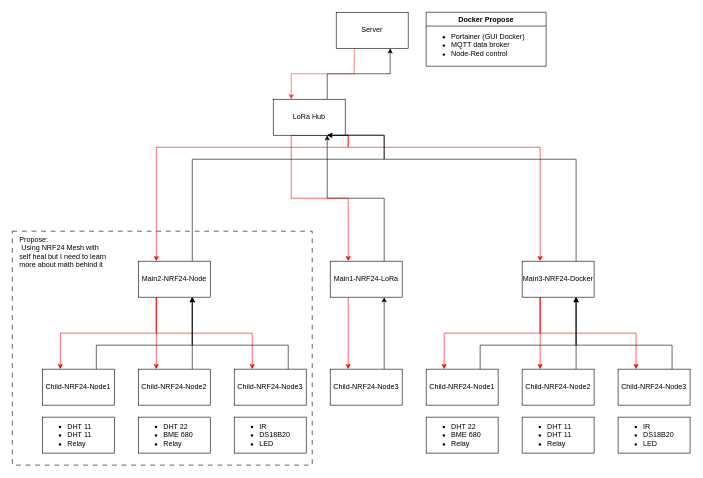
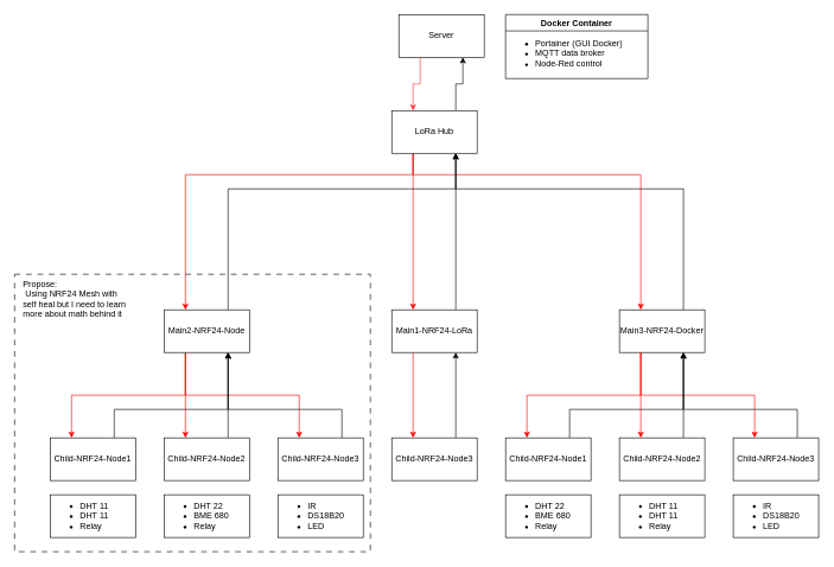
  <mxCell id="0" />
  <mxCell id="1" parent="0" />
  <mxCell id="2" style="edgeStyle=orthogonalEdgeStyle;rounded=0;orthogonalLoop=1;jettySize=auto;html=1;exitX=0.75;exitY=0;exitDx=0;exitDy=0;entryX=0.75;entryY=1;entryDx=0;entryDy=0;" edge="1" parent="1" source="4" target="9"><mxGeometry relative="1" as="geometry" /></mxCell>
  <mxCell id="3" style="edgeStyle=orthogonalEdgeStyle;rounded=0;orthogonalLoop=1;jettySize=auto;html=1;exitX=0.25;exitY=1;exitDx=0;exitDy=0;entryX=0.25;entryY=0;entryDx=0;entryDy=0;strokeColor=#FF0000;" edge="1" parent="1" source="4" target="41"><mxGeometry relative="1" as="geometry" /></mxCell>
  <mxCell id="4" value="Main1-NRF24-LoRa" style="rounded=0;whiteSpace=wrap;html=1;" vertex="1" parent="1"><mxGeometry x="550" y="435" width="120" height="60" as="geometry" /></mxCell>
  <mxCell id="5" style="edgeStyle=orthogonalEdgeStyle;rounded=0;orthogonalLoop=1;jettySize=auto;html=1;exitX=0.25;exitY=1;exitDx=0;exitDy=0;entryX=0.25;entryY=0;entryDx=0;entryDy=0;strokeColor=#FF0000;" edge="1" parent="1" source="9" target="4"><mxGeometry relative="1" as="geometry" /></mxCell>
  <mxCell id="6" style="edgeStyle=orthogonalEdgeStyle;rounded=0;orthogonalLoop=1;jettySize=auto;html=1;exitX=0.75;exitY=0;exitDx=0;exitDy=0;entryX=0.75;entryY=1;entryDx=0;entryDy=0;" edge="1" parent="1" source="9" target="11"><mxGeometry relative="1" as="geometry" /></mxCell>
  <mxCell id="7" style="edgeStyle=orthogonalEdgeStyle;rounded=0;orthogonalLoop=1;jettySize=auto;html=1;exitX=0.25;exitY=1;exitDx=0;exitDy=0;entryX=0.25;entryY=0;entryDx=0;entryDy=0;strokeColor=#FF0000;" edge="1" parent="1" source="9" target="16"><mxGeometry relative="1" as="geometry"><Array as="points"><mxPoint x="580" y="245" /><mxPoint x="260" y="245" /></Array></mxGeometry></mxCell>
  <mxCell id="8" style="edgeStyle=orthogonalEdgeStyle;rounded=0;orthogonalLoop=1;jettySize=auto;html=1;exitX=0.25;exitY=1;exitDx=0;exitDy=0;entryX=0.25;entryY=0;entryDx=0;entryDy=0;strokeColor=#FF0000;" edge="1" parent="1" source="9" target="21"><mxGeometry relative="1" as="geometry"><Array as="points"><mxPoint x="580" y="245" /><mxPoint x="900" y="245" /></Array></mxGeometry></mxCell>
- <mxCell id="9" value="LoRa Hub" style="rounded=0;whiteSpace=wrap;html=1;" vertex="1" parent="1"><mxGeometry x="455" y="165" width="120" height="60" as="geometry" /></mxCell>
+ <mxCell id="9" value="LoRa Hub" style="rounded=0;whiteSpace=wrap;html=1;" vertex="1" parent="1"><mxGeometry x="550" y="155" width="120" height="60" as="geometry" /></mxCell>
  <mxCell id="10" style="edgeStyle=orthogonalEdgeStyle;rounded=0;orthogonalLoop=1;jettySize=auto;html=1;exitX=0.25;exitY=1;exitDx=0;exitDy=0;entryX=0.25;entryY=0;entryDx=0;entryDy=0;strokeColor=#FF3333;" edge="1" parent="1" source="11" target="9"><mxGeometry relative="1" as="geometry" /></mxCell>
  <mxCell id="11" value="Server" style="rounded=0;whiteSpace=wrap;html=1;" vertex="1" parent="1"><mxGeometry x="560" y="20" width="120" height="60" as="geometry" /></mxCell>
  <mxCell id="12" style="edgeStyle=orthogonalEdgeStyle;rounded=0;orthogonalLoop=1;jettySize=auto;html=1;exitX=0.75;exitY=0;exitDx=0;exitDy=0;entryX=0.75;entryY=1;entryDx=0;entryDy=0;" edge="1" parent="1" source="16" target="9"><mxGeometry relative="1" as="geometry"><Array as="points"><mxPoint x="320" y="265" /><mxPoint x="640" y="265" /></Array></mxGeometry></mxCell>
  <mxCell id="13" style="edgeStyle=orthogonalEdgeStyle;rounded=0;orthogonalLoop=1;jettySize=auto;html=1;exitX=0.25;exitY=1;exitDx=0;exitDy=0;entryX=0.25;entryY=0;entryDx=0;entryDy=0;strokeColor=#FF0000;" edge="1" parent="1" source="16" target="23"><mxGeometry relative="1" as="geometry" /></mxCell>
  <mxCell id="14" style="edgeStyle=orthogonalEdgeStyle;rounded=0;orthogonalLoop=1;jettySize=auto;html=1;exitX=0.25;exitY=1;exitDx=0;exitDy=0;entryX=0.25;entryY=0;entryDx=0;entryDy=0;strokeColor=#FF0000;" edge="1" parent="1" source="16" target="25"><mxGeometry relative="1" as="geometry" /></mxCell>
  <mxCell id="15" style="edgeStyle=orthogonalEdgeStyle;rounded=0;orthogonalLoop=1;jettySize=auto;html=1;exitX=0.25;exitY=1;exitDx=0;exitDy=0;entryX=0.25;entryY=0;entryDx=0;entryDy=0;strokeColor=#FF0000;" edge="1" parent="1" source="16" target="27"><mxGeometry relative="1" as="geometry" /></mxCell>
  <mxCell id="16" value="Main2-NRF24-Node" style="rounded=0;whiteSpace=wrap;html=1;" vertex="1" parent="1"><mxGeometry x="230" y="435" width="120" height="60" as="geometry" /></mxCell>
  <mxCell id="17" style="edgeStyle=orthogonalEdgeStyle;rounded=0;orthogonalLoop=1;jettySize=auto;html=1;exitX=0.75;exitY=0;exitDx=0;exitDy=0;entryX=0.75;entryY=1;entryDx=0;entryDy=0;" edge="1" parent="1" source="21" target="9"><mxGeometry relative="1" as="geometry"><Array as="points"><mxPoint x="960" y="265" /><mxPoint x="640" y="265" /></Array></mxGeometry></mxCell>
  <mxCell id="18" style="edgeStyle=orthogonalEdgeStyle;rounded=0;orthogonalLoop=1;jettySize=auto;html=1;exitX=0.25;exitY=1;exitDx=0;exitDy=0;entryX=0.25;entryY=0;entryDx=0;entryDy=0;strokeColor=#FF0000;" edge="1" parent="1" source="21" target="29"><mxGeometry relative="1" as="geometry" /></mxCell>
  <mxCell id="19" style="edgeStyle=orthogonalEdgeStyle;rounded=0;orthogonalLoop=1;jettySize=auto;html=1;exitX=0.25;exitY=1;exitDx=0;exitDy=0;entryX=0.25;entryY=0;entryDx=0;entryDy=0;strokeColor=#FF0000;" edge="1" parent="1" source="21" target="31"><mxGeometry relative="1" as="geometry" /></mxCell>
  <mxCell id="20" style="edgeStyle=orthogonalEdgeStyle;rounded=0;orthogonalLoop=1;jettySize=auto;html=1;exitX=0.25;exitY=1;exitDx=0;exitDy=0;entryX=0.25;entryY=0;entryDx=0;entryDy=0;strokeColor=#FF0000;" edge="1" parent="1" source="21" target="33"><mxGeometry relative="1" as="geometry" /></mxCell>
  <mxCell id="21" value="Main3-NRF24-Docker" style="rounded=0;whiteSpace=wrap;html=1;" vertex="1" parent="1"><mxGeometry x="870" y="435" width="120" height="60" as="geometry" /></mxCell>
  <mxCell id="22" style="edgeStyle=orthogonalEdgeStyle;rounded=0;orthogonalLoop=1;jettySize=auto;html=1;exitX=0.75;exitY=0;exitDx=0;exitDy=0;entryX=0.75;entryY=1;entryDx=0;entryDy=0;strokeColor=#000000;" edge="1" parent="1" source="23" target="16"><mxGeometry relative="1" as="geometry"><Array as="points"><mxPoint x="160" y="575" /><mxPoint x="320" y="575" /></Array></mxGeometry></mxCell>
  <mxCell id="23" value="Child-NRF24-Node1" style="rounded=0;whiteSpace=wrap;html=1;" vertex="1" parent="1"><mxGeometry x="70" y="615" width="120" height="60" as="geometry" /></mxCell>
  <mxCell id="24" style="edgeStyle=orthogonalEdgeStyle;rounded=0;orthogonalLoop=1;jettySize=auto;html=1;exitX=0.75;exitY=0;exitDx=0;exitDy=0;strokeColor=#000000;" edge="1" parent="1" source="25"><mxGeometry relative="1" as="geometry"><mxPoint x="320" y="495" as="targetPoint" /></mxGeometry></mxCell>
  <mxCell id="25" value="Child-NRF24-Node2" style="rounded=0;whiteSpace=wrap;html=1;" vertex="1" parent="1"><mxGeometry x="230" y="615" width="120" height="60" as="geometry" /></mxCell>
  <mxCell id="26" style="edgeStyle=orthogonalEdgeStyle;rounded=0;orthogonalLoop=1;jettySize=auto;html=1;exitX=0.75;exitY=0;exitDx=0;exitDy=0;entryX=0.75;entryY=1;entryDx=0;entryDy=0;strokeColor=#000000;" edge="1" parent="1" source="27" target="16"><mxGeometry relative="1" as="geometry"><Array as="points"><mxPoint x="480" y="575" /><mxPoint x="320" y="575" /></Array></mxGeometry></mxCell>
  <mxCell id="27" value="Child-NRF24-Node3" style="rounded=0;whiteSpace=wrap;html=1;" vertex="1" parent="1"><mxGeometry x="390" y="615" width="120" height="60" as="geometry" /></mxCell>
  <mxCell id="28" style="edgeStyle=orthogonalEdgeStyle;rounded=0;orthogonalLoop=1;jettySize=auto;html=1;exitX=0.75;exitY=0;exitDx=0;exitDy=0;entryX=0.75;entryY=1;entryDx=0;entryDy=0;strokeColor=#000000;" edge="1" parent="1" source="29" target="21"><mxGeometry relative="1" as="geometry"><Array as="points"><mxPoint x="800" y="575" /><mxPoint x="960" y="575" /></Array></mxGeometry></mxCell>
  <mxCell id="29" value="Child-NRF24-Node1" style="rounded=0;whiteSpace=wrap;html=1;" vertex="1" parent="1"><mxGeometry x="710" y="615" width="120" height="60" as="geometry" /></mxCell>
  <mxCell id="30" style="edgeStyle=orthogonalEdgeStyle;rounded=0;orthogonalLoop=1;jettySize=auto;html=1;exitX=0.75;exitY=0;exitDx=0;exitDy=0;entryX=0.75;entryY=1;entryDx=0;entryDy=0;strokeColor=#000000;" edge="1" parent="1" source="31" target="21"><mxGeometry relative="1" as="geometry" /></mxCell>
  <mxCell id="31" value="Child-NRF24-Node2" style="rounded=0;whiteSpace=wrap;html=1;" vertex="1" parent="1"><mxGeometry x="870" y="615" width="120" height="60" as="geometry" /></mxCell>
  <mxCell id="32" style="edgeStyle=orthogonalEdgeStyle;rounded=0;orthogonalLoop=1;jettySize=auto;html=1;exitX=0.75;exitY=0;exitDx=0;exitDy=0;entryX=0.75;entryY=1;entryDx=0;entryDy=0;strokeColor=#000000;" edge="1" parent="1" source="33" target="21"><mxGeometry relative="1" as="geometry"><Array as="points"><mxPoint x="1120" y="575" /><mxPoint x="960" y="575" /></Array></mxGeometry></mxCell>
  <mxCell id="33" value="Child-NRF24-Node3" style="rounded=0;whiteSpace=wrap;html=1;" vertex="1" parent="1"><mxGeometry x="1030" y="615" width="120" height="60" as="geometry" /></mxCell>
  <mxCell id="34" value="&lt;ul&gt;&lt;li&gt;DHT 11&lt;/li&gt;&lt;li&gt;DHT 11&lt;/li&gt;&lt;li&gt;Relay&lt;/li&gt;&lt;/ul&gt;" style="rounded=0;whiteSpace=wrap;html=1;align=left;" vertex="1" parent="1"><mxGeometry x="70" y="695" width="120" height="60" as="geometry" /></mxCell>
  <mxCell id="35" value="&lt;ul&gt;&lt;li&gt;DHT 11&lt;/li&gt;&lt;li&gt;DHT 11&lt;/li&gt;&lt;li&gt;Relay&lt;/li&gt;&lt;/ul&gt;" style="rounded=0;whiteSpace=wrap;html=1;align=left;" vertex="1" parent="1"><mxGeometry x="870" y="695" width="120" height="60" as="geometry" /></mxCell>
  <mxCell id="36" value="&lt;ul&gt;&lt;li&gt;DHT 22&lt;/li&gt;&lt;li&gt;BME 680&lt;/li&gt;&lt;li&gt;Relay&lt;/li&gt;&lt;/ul&gt;" style="rounded=0;whiteSpace=wrap;html=1;align=left;" vertex="1" parent="1"><mxGeometry x="230" y="695" width="120" height="60" as="geometry" /></mxCell>
  <mxCell id="37" value="&lt;ul&gt;&lt;li&gt;DHT 22&lt;/li&gt;&lt;li&gt;BME 680&lt;/li&gt;&lt;li&gt;Relay&lt;/li&gt;&lt;/ul&gt;" style="rounded=0;whiteSpace=wrap;html=1;align=left;" vertex="1" parent="1"><mxGeometry x="710" y="695" width="120" height="60" as="geometry" /></mxCell>
  <mxCell id="38" value="&lt;ul&gt;&lt;li&gt;IR&lt;/li&gt;&lt;li&gt;DS18B20&lt;br&gt;&lt;/li&gt;&lt;li&gt;LED&lt;/li&gt;&lt;/ul&gt;" style="rounded=0;whiteSpace=wrap;html=1;align=left;" vertex="1" parent="1"><mxGeometry x="390" y="695" width="120" height="60" as="geometry" /></mxCell>
  <mxCell id="39" value="&lt;ul&gt;&lt;li&gt;IR&lt;/li&gt;&lt;li&gt;DS18B20&lt;br&gt;&lt;/li&gt;&lt;li&gt;LED&lt;/li&gt;&lt;/ul&gt;" style="rounded=0;whiteSpace=wrap;html=1;align=left;" vertex="1" parent="1"><mxGeometry x="1030" y="695" width="120" height="60" as="geometry" /></mxCell>
  <mxCell id="40" style="edgeStyle=orthogonalEdgeStyle;rounded=0;orthogonalLoop=1;jettySize=auto;html=1;exitX=0.75;exitY=0;exitDx=0;exitDy=0;entryX=0.75;entryY=1;entryDx=0;entryDy=0;" edge="1" parent="1" source="41" target="4"><mxGeometry relative="1" as="geometry" /></mxCell>
  <mxCell id="41" value="Child-NRF24-Node3" style="rounded=0;whiteSpace=wrap;html=1;" vertex="1" parent="1"><mxGeometry x="550" y="615" width="120" height="60" as="geometry" /></mxCell>
- <mxCell id="42" value="Docker Propose" style="swimlane;whiteSpace=wrap;html=1;" vertex="1" parent="1"><mxGeometry x="710" y="20" width="200" height="90" as="geometry" /></mxCell>
+ <mxCell id="42" value="Docker Container" style="swimlane;whiteSpace=wrap;html=1;" vertex="1" parent="1"><mxGeometry x="710" y="20" width="200" height="90" as="geometry" /></mxCell>
  <mxCell id="43" value="&lt;ul&gt;&lt;li&gt;Portainer (GUI Docker)&lt;/li&gt;&lt;li&gt;MQTT data broker&lt;/li&gt;&lt;li&gt;Node-Red control&lt;/li&gt;&lt;/ul&gt;" style="text;html=1;strokeColor=none;fillColor=none;align=left;verticalAlign=middle;whiteSpace=wrap;rounded=0;" vertex="1" parent="42"><mxGeometry y="30" width="200" height="50" as="geometry" /></mxCell>
  <mxCell id="44" style="edgeStyle=orthogonalEdgeStyle;rounded=0;orthogonalLoop=1;jettySize=auto;html=1;exitX=0.5;exitY=1;exitDx=0;exitDy=0;" edge="1" parent="42" source="43" target="43"><mxGeometry relative="1" as="geometry" /></mxCell>
  <mxCell id="45" value="" style="rounded=0;whiteSpace=wrap;html=1;dashed=1;dashPattern=8 8;strokeWidth=1;fillColor=none;" vertex="1" parent="1"><mxGeometry x="20" y="385" width="500" height="390" as="geometry" /></mxCell>
  <mxCell id="46" value="Propose:&lt;br&gt;&amp;nbsp;Using NRF24 Mesh with self heal but I need to learn more about math behind it" style="text;html=1;strokeColor=none;fillColor=none;align=left;verticalAlign=middle;whiteSpace=wrap;rounded=0;dashed=1;dashPattern=8 8;strokeWidth=1;" vertex="1" parent="1"><mxGeometry x="30" y="405" width="150" height="30" as="geometry" /></mxCell>
